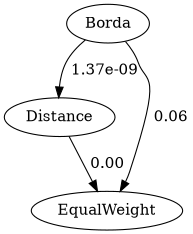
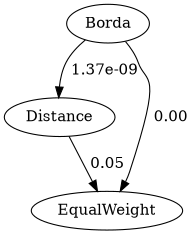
  digraph {
    fontname="DejaVu Serif"
    node [fontname="DejaVu Serif"]
    edge [fontname="DejaVu Serif"]
    Borda
    Distance
    EqualWeight
    Borda -> Distance [label=" 1.37e-09"]
-   Borda -> EqualWeight [label=" 0.06"]
-   Distance -> EqualWeight [label=" 0.00"]
+   Borda -> EqualWeight [label=" 0.00"]
+   Distance -> EqualWeight [label=" 0.05"]
  }
